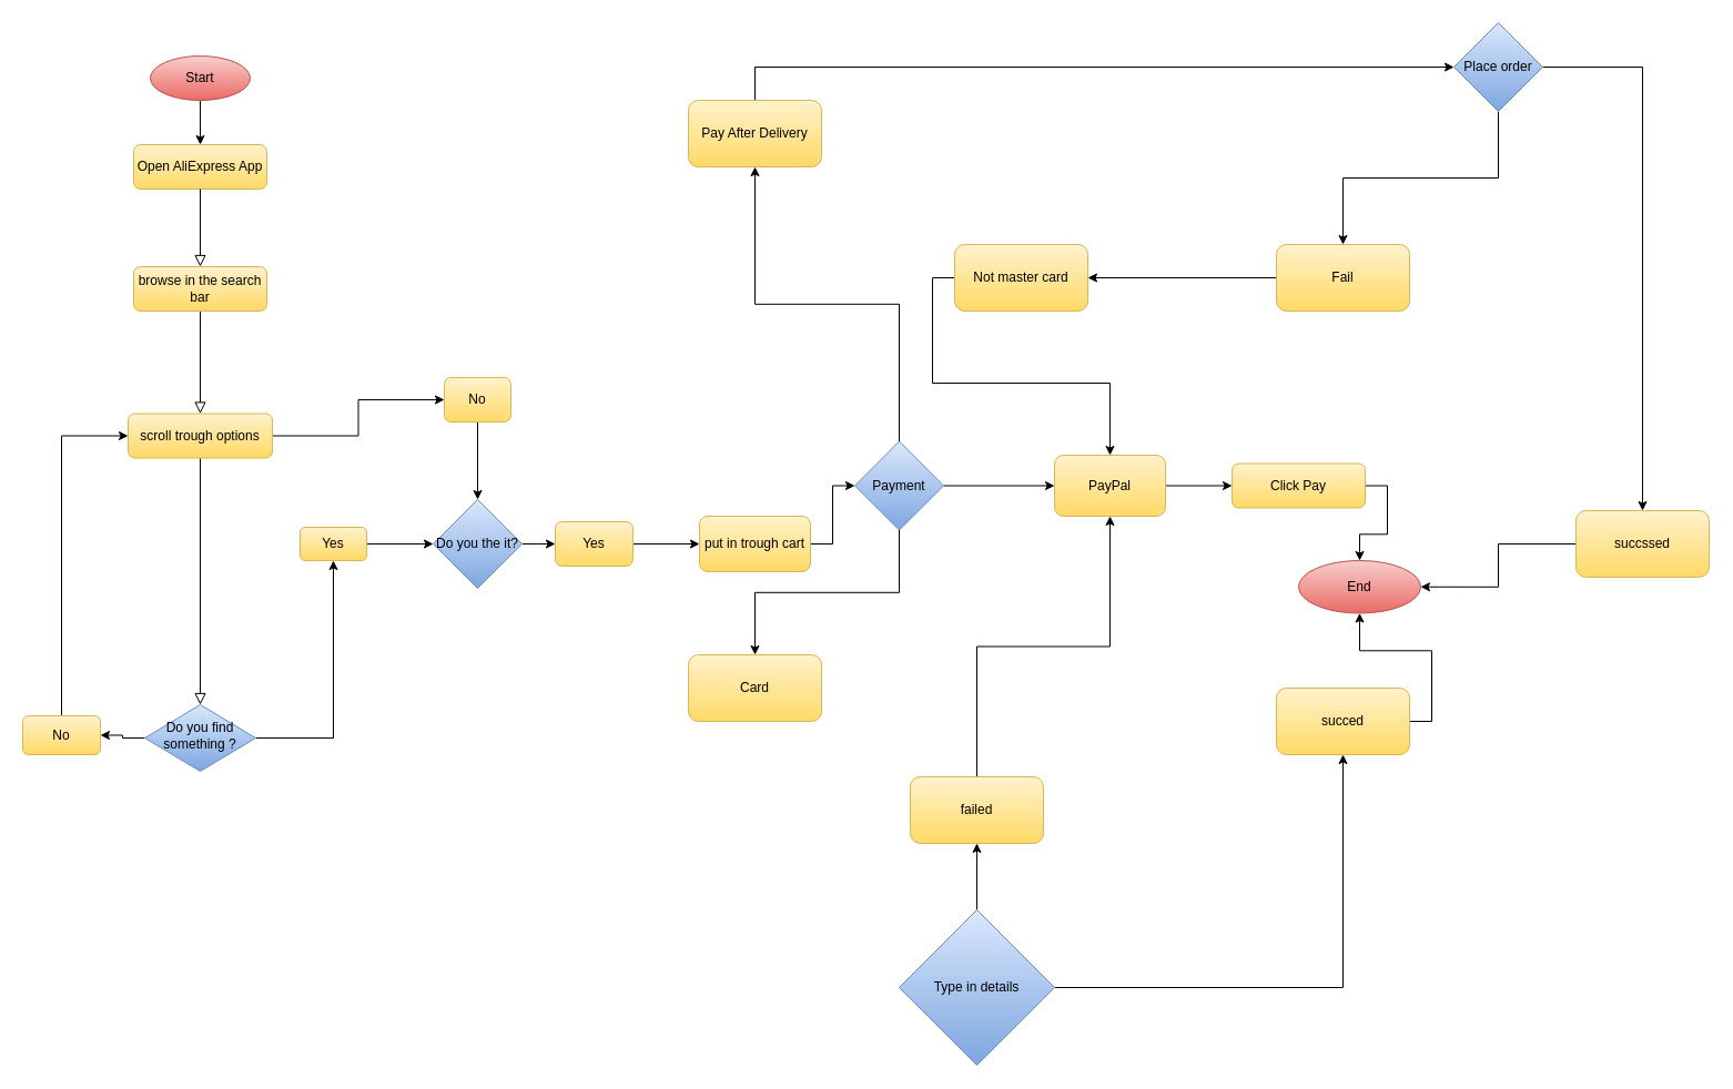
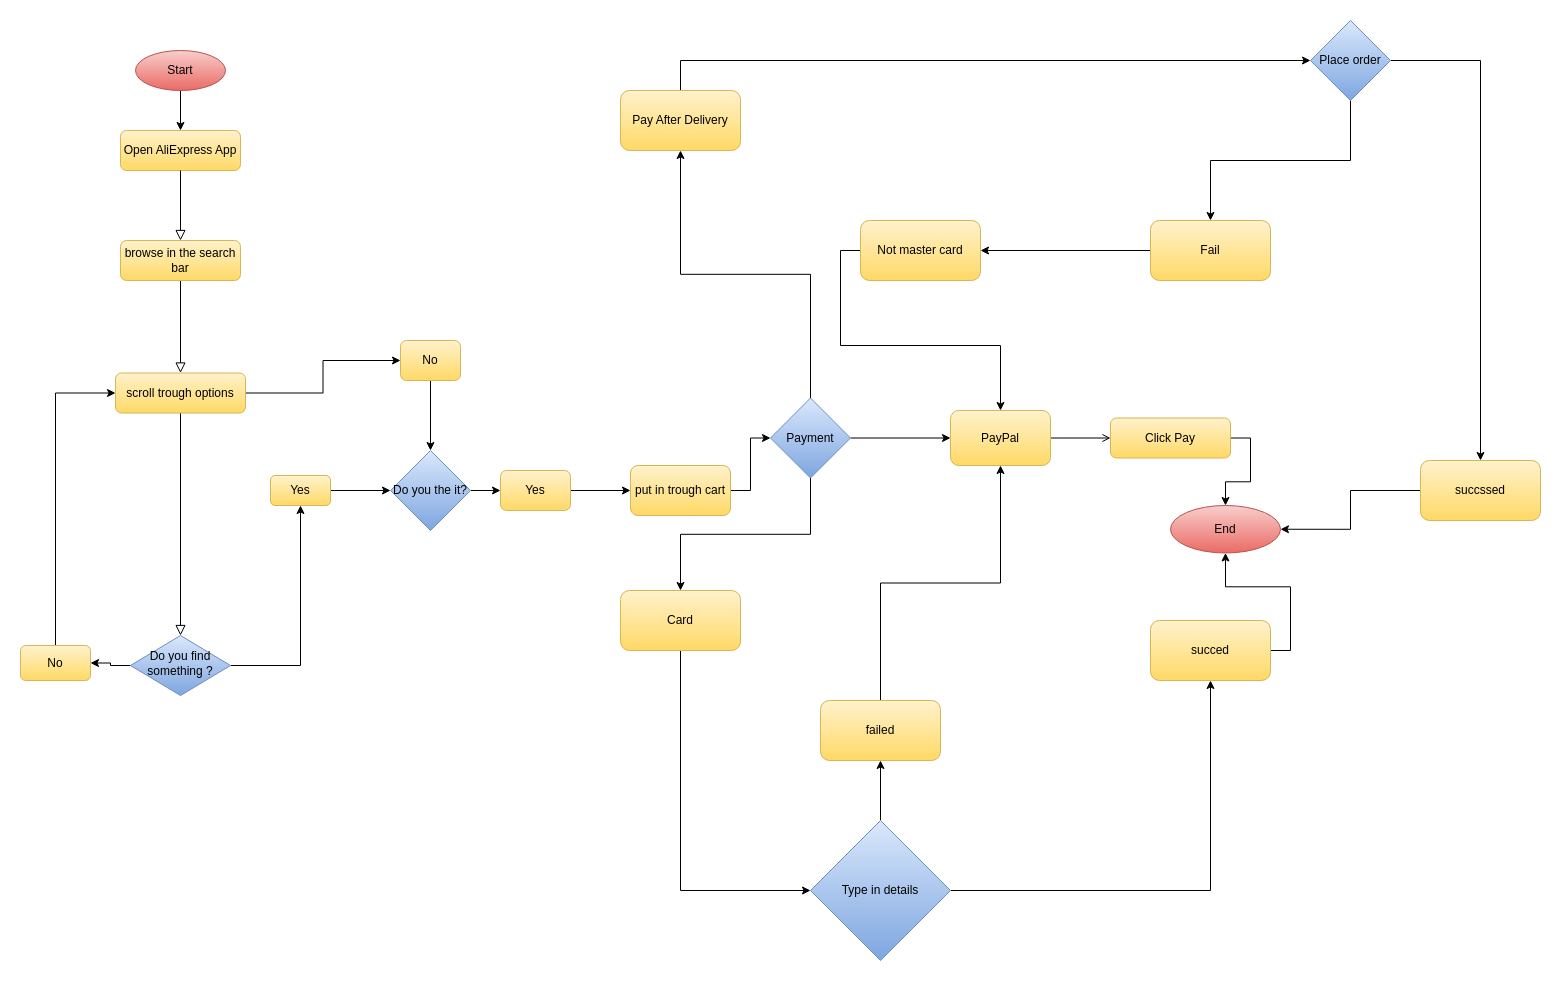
  <mxCell id="0" />
  <mxCell id="1" parent="0" />
  <mxCell id="2" value="" style="rounded=0;html=1;jettySize=auto;orthogonalLoop=1;fontSize=11;endArrow=block;endFill=0;endSize=8;strokeWidth=1;shadow=0;labelBackgroundColor=none;edgeStyle=orthogonalEdgeStyle;" parent="1" source="12" target="6" edge="1"><mxGeometry relative="1" as="geometry" /></mxCell>
  <mxCell id="3" value="Open AliExpress App" style="rounded=1;whiteSpace=wrap;html=1;fontSize=12;glass=0;strokeWidth=1;shadow=0;fillColor=#fff2cc;gradientColor=#ffd966;strokeColor=#d6b656;" parent="1" vertex="1"><mxGeometry x="120" y="130" width="120" height="40" as="geometry" /></mxCell>
  <mxCell id="4" style="edgeStyle=orthogonalEdgeStyle;rounded=0;orthogonalLoop=1;jettySize=auto;html=1;exitX=1;exitY=0.5;exitDx=0;exitDy=0;" edge="1" parent="1" source="6" target="53"><mxGeometry relative="1" as="geometry"><mxPoint x="260" y="490" as="targetPoint" /></mxGeometry></mxCell>
  <mxCell id="5" style="edgeStyle=orthogonalEdgeStyle;rounded=0;orthogonalLoop=1;jettySize=auto;html=1;exitX=0;exitY=0.5;exitDx=0;exitDy=0;" edge="1" parent="1" source="6" target="55"><mxGeometry relative="1" as="geometry"><mxPoint x="80" y="675" as="targetPoint" /></mxGeometry></mxCell>
  <mxCell id="6" value="Do you find something ?" style="rhombus;whiteSpace=wrap;html=1;shadow=0;fontFamily=Helvetica;fontSize=12;align=center;strokeWidth=1;spacing=6;spacingTop=-4;fillColor=#dae8fc;gradientColor=#7ea6e0;strokeColor=#6c8ebf;" parent="1" vertex="1"><mxGeometry x="130" y="635" width="100" height="60" as="geometry" /></mxCell>
  <mxCell id="7" value="" style="edgeStyle=orthogonalEdgeStyle;rounded=0;orthogonalLoop=1;jettySize=auto;html=1;" parent="1" source="8" target="3" edge="1"><mxGeometry relative="1" as="geometry" /></mxCell>
  <mxCell id="8" value="" style="ellipse;whiteSpace=wrap;html=1;fillColor=#f8cecc;strokeColor=#b85450;gradientColor=#ea6b66;" parent="1" vertex="1"><mxGeometry x="135" width="90" height="40" as="geometry" y="50" /></mxCell>
  <mxCell id="9" value="Start" style="text;html=1;fillColor=none;align=center;verticalAlign=middle;whiteSpace=wrap;rounded=0;" parent="1" vertex="1"><mxGeometry x="150" y="55" width="60" height="30" as="geometry" /></mxCell>
  <mxCell id="10" value="" style="rounded=0;html=1;jettySize=auto;orthogonalLoop=1;fontSize=11;endArrow=block;endFill=0;endSize=8;strokeWidth=1;shadow=0;labelBackgroundColor=none;edgeStyle=orthogonalEdgeStyle;" parent="1" source="14" target="12" edge="1"><mxGeometry relative="1" as="geometry"><mxPoint x="180" y="170" as="sourcePoint" /><mxPoint x="180" y="530" as="targetPoint" /></mxGeometry></mxCell>
  <mxCell id="11" style="edgeStyle=orthogonalEdgeStyle;rounded=0;orthogonalLoop=1;jettySize=auto;html=1;exitX=1;exitY=0.5;exitDx=0;exitDy=0;" edge="1" parent="1" source="12" target="51"><mxGeometry relative="1" as="geometry"><mxPoint x="310" y="380" as="targetPoint" /></mxGeometry></mxCell>
  <mxCell id="12" value="scroll trough options" style="rounded=1;whiteSpace=wrap;html=1;fillColor=#fff2cc;gradientColor=#ffd966;strokeColor=#d6b656;" parent="1" vertex="1"><mxGeometry x="115" y="372.5" width="130" height="40" as="geometry" /></mxCell>
  <mxCell id="13" value="" style="rounded=0;html=1;jettySize=auto;orthogonalLoop=1;fontSize=11;endArrow=block;endFill=0;endSize=8;strokeWidth=1;shadow=0;labelBackgroundColor=none;edgeStyle=orthogonalEdgeStyle;" parent="1" source="3" target="14" edge="1"><mxGeometry relative="1" as="geometry"><mxPoint x="240" y="150" as="sourcePoint" /><mxPoint x="374" y="330" as="targetPoint" /></mxGeometry></mxCell>
  <mxCell id="14" value="browse in the search bar" style="rounded=1;whiteSpace=wrap;html=1;fontSize=12;glass=0;strokeWidth=1;shadow=0;fillColor=#fff2cc;gradientColor=#ffd966;strokeColor=#d6b656;" parent="1" vertex="1"><mxGeometry x="120" y="240" width="120" height="40" as="geometry" /></mxCell>
  <mxCell id="15" style="edgeStyle=orthogonalEdgeStyle;rounded=0;orthogonalLoop=1;jettySize=auto;html=1;exitX=1;exitY=0.5;exitDx=0;exitDy=0;" edge="1" parent="1" source="16" target="49"><mxGeometry relative="1" as="geometry"><mxPoint x="470" y="490" as="targetPoint" /></mxGeometry></mxCell>
  <mxCell id="16" value="Do you the it?" style="rhombus;whiteSpace=wrap;html=1;fillColor=#dae8fc;gradientColor=#7ea6e0;strokeColor=#6c8ebf;" parent="1" vertex="1"><mxGeometry x="390" y="450" width="80" height="80" as="geometry" /></mxCell>
  <mxCell id="17" style="edgeStyle=orthogonalEdgeStyle;rounded=0;orthogonalLoop=1;jettySize=auto;html=1;exitX=1;exitY=0.5;exitDx=0;exitDy=0;entryX=0;entryY=0.5;entryDx=0;entryDy=0;" edge="1" parent="1" source="18" target="22"><mxGeometry relative="1" as="geometry" /></mxCell>
  <mxCell id="18" value="put in trough cart" style="rounded=1;whiteSpace=wrap;html=1;fillColor=#fff2cc;gradientColor=#ffd966;strokeColor=#d6b656;" vertex="1" parent="1"><mxGeometry x="630" y="465" width="100" height="50" as="geometry" /></mxCell>
  <mxCell id="19" style="edgeStyle=orthogonalEdgeStyle;rounded=0;orthogonalLoop=1;jettySize=auto;html=1;exitX=1;exitY=0.5;exitDx=0;exitDy=0;" edge="1" parent="1" source="22" target="26"><mxGeometry relative="1" as="geometry"><mxPoint x="770" y="485" as="targetPoint" /></mxGeometry></mxCell>
  <mxCell id="20" style="edgeStyle=orthogonalEdgeStyle;rounded=0;orthogonalLoop=1;jettySize=auto;html=1;exitX=0.5;exitY=1;exitDx=0;exitDy=0;" edge="1" parent="1" source="22" target="24"><mxGeometry relative="1" as="geometry" /></mxCell>
  <mxCell id="21" style="edgeStyle=orthogonalEdgeStyle;rounded=0;orthogonalLoop=1;jettySize=auto;html=1;exitX=0.5;exitY=0;exitDx=0;exitDy=0;" edge="1" parent="1" source="22" target="38"><mxGeometry relative="1" as="geometry"><mxPoint x="680" y="370" as="targetPoint" /></mxGeometry></mxCell>
  <mxCell id="22" value="Payment" style="rhombus;whiteSpace=wrap;html=1;fillColor=#dae8fc;gradientColor=#7ea6e0;strokeColor=#6c8ebf;" vertex="1" parent="1"><mxGeometry x="770" y="397.5" width="80" height="80" as="geometry" /></mxCell>
+ <mxCell id="23" style="edgeStyle=orthogonalEdgeStyle;rounded=0;orthogonalLoop=1;jettySize=auto;html=1;exitX=0.5;exitY=1;exitDx=0;exitDy=0;entryX=0;entryY=0.5;entryDx=0;entryDy=0;" edge="1" parent="1" source="24" target="32"><mxGeometry relative="1" as="geometry"><mxPoint x="890" y="880" as="targetPoint" /></mxGeometry></mxCell>
  <mxCell id="24" value="Card" style="rounded=1;whiteSpace=wrap;html=1;fillColor=#fff2cc;gradientColor=#ffd966;strokeColor=#d6b656;" vertex="1" parent="1"><mxGeometry x="620" y="590" width="120" height="60" as="geometry" /></mxCell>
- <mxCell id="25" style="edgeStyle=orthogonalEdgeStyle;rounded=0;orthogonalLoop=1;jettySize=auto;html=1;exitX=1;exitY=0.5;exitDx=0;exitDy=0;entryX=0;entryY=0.5;entryDx=0;entryDy=0;" edge="1" parent="1" source="26" target="28"><mxGeometry relative="1" as="geometry" /></mxCell>
+ <mxCell id="25" style="edgeStyle=orthogonalEdgeStyle;rounded=0;orthogonalLoop=1;jettySize=auto;html=1;exitX=1;exitY=0.5;exitDx=0;exitDy=0;entryX=0;entryY=0.5;entryDx=0;entryDy=0;endArrow=open;" edge="1" parent="1" source="26" target="28"><mxGeometry relative="1" as="geometry" /></mxCell>
  <mxCell id="26" value="PayPal" style="rounded=1;whiteSpace=wrap;html=1;fillColor=#fff2cc;gradientColor=#ffd966;strokeColor=#d6b656;" vertex="1" parent="1"><mxGeometry x="950" y="410" width="100" height="55" as="geometry" /></mxCell>
  <mxCell id="27" style="edgeStyle=orthogonalEdgeStyle;rounded=0;orthogonalLoop=1;jettySize=auto;html=1;exitX=1;exitY=0.5;exitDx=0;exitDy=0;" edge="1" parent="1" source="28" target="29"><mxGeometry relative="1" as="geometry" /></mxCell>
  <mxCell id="28" value="Click Pay" style="rounded=1;whiteSpace=wrap;html=1;fillColor=#fff2cc;gradientColor=#ffd966;strokeColor=#d6b656;" vertex="1" parent="1"><mxGeometry x="1110" y="417.5" width="120" height="40" as="geometry" /></mxCell>
  <mxCell id="29" value="End" style="ellipse;whiteSpace=wrap;html=1;fillColor=#f8cecc;strokeColor=#b85450;gradientColor=#ea6b66;" vertex="1" parent="1"><mxGeometry x="1170" y="505" width="110" height="47.5" as="geometry" /></mxCell>
  <mxCell id="30" style="edgeStyle=orthogonalEdgeStyle;rounded=0;orthogonalLoop=1;jettySize=auto;html=1;exitX=1;exitY=0.5;exitDx=0;exitDy=0;" edge="1" parent="1" source="32" target="34"><mxGeometry relative="1" as="geometry"><mxPoint x="790" y="790" as="targetPoint" /></mxGeometry></mxCell>
  <mxCell id="31" style="edgeStyle=orthogonalEdgeStyle;rounded=0;orthogonalLoop=1;jettySize=auto;html=1;exitX=0.5;exitY=0;exitDx=0;exitDy=0;" edge="1" parent="1" source="32" target="36"><mxGeometry relative="1" as="geometry"><mxPoint x="890" y="630" as="targetPoint" /></mxGeometry></mxCell>
  <mxCell id="32" value="Type in details" style="rhombus;whiteSpace=wrap;html=1;fillColor=#dae8fc;gradientColor=#7ea6e0;strokeColor=#6c8ebf;" vertex="1" parent="1"><mxGeometry x="810" y="820" width="140" height="140" as="geometry" /></mxCell>
  <mxCell id="33" style="edgeStyle=orthogonalEdgeStyle;rounded=0;orthogonalLoop=1;jettySize=auto;html=1;exitX=1;exitY=0.5;exitDx=0;exitDy=0;entryX=0.5;entryY=1;entryDx=0;entryDy=0;" edge="1" parent="1" source="34" target="29"><mxGeometry relative="1" as="geometry" /></mxCell>
  <mxCell id="34" value="succed" style="rounded=1;whiteSpace=wrap;html=1;fillColor=#fff2cc;gradientColor=#ffd966;strokeColor=#d6b656;" vertex="1" parent="1"><mxGeometry x="1150" y="620" width="120" height="60" as="geometry" /></mxCell>
  <mxCell id="35" style="edgeStyle=orthogonalEdgeStyle;rounded=0;orthogonalLoop=1;jettySize=auto;html=1;exitX=0.5;exitY=0;exitDx=0;exitDy=0;" edge="1" parent="1" source="36" target="26"><mxGeometry relative="1" as="geometry" /></mxCell>
  <mxCell id="36" value="failed" style="rounded=1;whiteSpace=wrap;html=1;fillColor=#fff2cc;gradientColor=#ffd966;strokeColor=#d6b656;" vertex="1" parent="1"><mxGeometry x="820" y="700" width="120" height="60" as="geometry" /></mxCell>
  <mxCell id="37" style="edgeStyle=orthogonalEdgeStyle;rounded=0;orthogonalLoop=1;jettySize=auto;html=1;exitX=0.5;exitY=0;exitDx=0;exitDy=0;" edge="1" parent="1" source="38" target="41"><mxGeometry relative="1" as="geometry"><mxPoint x="680" y="280" as="targetPoint" /></mxGeometry></mxCell>
  <mxCell id="38" value="Pay After Delivery" style="rounded=1;whiteSpace=wrap;html=1;fillColor=#fff2cc;gradientColor=#ffd966;strokeColor=#d6b656;" vertex="1" parent="1"><mxGeometry x="620" y="90" width="120" height="60" as="geometry" /></mxCell>
  <mxCell id="39" style="edgeStyle=orthogonalEdgeStyle;rounded=0;orthogonalLoop=1;jettySize=auto;html=1;exitX=1;exitY=0.5;exitDx=0;exitDy=0;" edge="1" parent="1" source="41" target="43"><mxGeometry relative="1" as="geometry"><mxPoint x="820" y="220" as="targetPoint" /></mxGeometry></mxCell>
  <mxCell id="40" style="edgeStyle=orthogonalEdgeStyle;rounded=0;orthogonalLoop=1;jettySize=auto;html=1;exitX=0.5;exitY=1;exitDx=0;exitDy=0;" edge="1" parent="1" source="41" target="45"><mxGeometry relative="1" as="geometry"><mxPoint x="680" y="110" as="targetPoint" /></mxGeometry></mxCell>
  <mxCell id="41" value="Place order" style="rhombus;whiteSpace=wrap;html=1;fillColor=#dae8fc;gradientColor=#7ea6e0;strokeColor=#6c8ebf;" vertex="1" parent="1"><mxGeometry x="1310" y="20" width="80" height="80" as="geometry" /></mxCell>
  <mxCell id="42" style="edgeStyle=orthogonalEdgeStyle;rounded=0;orthogonalLoop=1;jettySize=auto;html=1;exitX=0;exitY=0.5;exitDx=0;exitDy=0;entryX=1;entryY=0.5;entryDx=0;entryDy=0;" edge="1" parent="1" source="43" target="29"><mxGeometry relative="1" as="geometry" /></mxCell>
  <mxCell id="43" value="succssed" style="rounded=1;whiteSpace=wrap;html=1;fillColor=#fff2cc;gradientColor=#ffd966;strokeColor=#d6b656;" vertex="1" parent="1"><mxGeometry x="1420" y="460" width="120" height="60" as="geometry" /></mxCell>
  <mxCell id="44" style="edgeStyle=orthogonalEdgeStyle;rounded=0;orthogonalLoop=1;jettySize=auto;html=1;exitX=0;exitY=0.5;exitDx=0;exitDy=0;" edge="1" parent="1" source="45" target="47"><mxGeometry relative="1" as="geometry"><mxPoint x="820" y="110" as="targetPoint" /></mxGeometry></mxCell>
  <mxCell id="45" value="Fail" style="rounded=1;whiteSpace=wrap;html=1;fillColor=#fff2cc;gradientColor=#ffd966;strokeColor=#d6b656;" vertex="1" parent="1"><mxGeometry x="1150" y="220" width="120" height="60" as="geometry" /></mxCell>
  <mxCell id="46" style="edgeStyle=orthogonalEdgeStyle;rounded=0;orthogonalLoop=1;jettySize=auto;html=1;exitX=0;exitY=0.5;exitDx=0;exitDy=0;entryX=0.5;entryY=0;entryDx=0;entryDy=0;" edge="1" parent="1" source="47" target="26"><mxGeometry relative="1" as="geometry" /></mxCell>
  <mxCell id="47" value="Not master card" style="rounded=1;whiteSpace=wrap;html=1;fillColor=#fff2cc;gradientColor=#ffd966;strokeColor=#d6b656;" vertex="1" parent="1"><mxGeometry x="860" y="220" width="120" height="60" as="geometry" /></mxCell>
  <mxCell id="48" style="edgeStyle=orthogonalEdgeStyle;rounded=0;orthogonalLoop=1;jettySize=auto;html=1;exitX=1;exitY=0.5;exitDx=0;exitDy=0;entryX=0;entryY=0.5;entryDx=0;entryDy=0;" edge="1" parent="1" source="49" target="18"><mxGeometry relative="1" as="geometry" /></mxCell>
  <mxCell id="49" value="Yes" style="rounded=1;whiteSpace=wrap;html=1;fillColor=#fff2cc;gradientColor=#ffd966;strokeColor=#d6b656;" vertex="1" parent="1"><mxGeometry x="500" y="470" width="70" height="40" as="geometry" /></mxCell>
  <mxCell id="50" style="edgeStyle=orthogonalEdgeStyle;rounded=0;orthogonalLoop=1;jettySize=auto;html=1;exitX=0.5;exitY=1;exitDx=0;exitDy=0;entryX=0.5;entryY=0;entryDx=0;entryDy=0;" edge="1" parent="1" source="51" target="16"><mxGeometry relative="1" as="geometry" /></mxCell>
  <mxCell id="51" value="No" style="rounded=1;whiteSpace=wrap;html=1;fillColor=#fff2cc;gradientColor=#ffd966;strokeColor=#d6b656;" vertex="1" parent="1"><mxGeometry x="400" y="340" width="60" height="40" as="geometry" /></mxCell>
  <mxCell id="52" style="edgeStyle=orthogonalEdgeStyle;rounded=0;orthogonalLoop=1;jettySize=auto;html=1;exitX=1;exitY=0.5;exitDx=0;exitDy=0;entryX=0;entryY=0.5;entryDx=0;entryDy=0;" edge="1" parent="1" source="53" target="16"><mxGeometry relative="1" as="geometry" /></mxCell>
  <mxCell id="53" value="Yes" style="rounded=1;whiteSpace=wrap;html=1;fillColor=#fff2cc;gradientColor=#ffd966;strokeColor=#d6b656;" vertex="1" parent="1"><mxGeometry x="270" y="475" width="60" height="30" as="geometry" /></mxCell>
  <mxCell id="54" style="edgeStyle=orthogonalEdgeStyle;rounded=0;orthogonalLoop=1;jettySize=auto;html=1;exitX=0.5;exitY=0;exitDx=0;exitDy=0;entryX=0;entryY=0.5;entryDx=0;entryDy=0;" edge="1" parent="1" source="55" target="12"><mxGeometry relative="1" as="geometry" /></mxCell>
  <mxCell id="55" value="No" style="rounded=1;whiteSpace=wrap;html=1;fillColor=#fff2cc;gradientColor=#ffd966;strokeColor=#d6b656;" vertex="1" parent="1"><mxGeometry x="20" y="645" width="70" height="35" as="geometry" /></mxCell>
